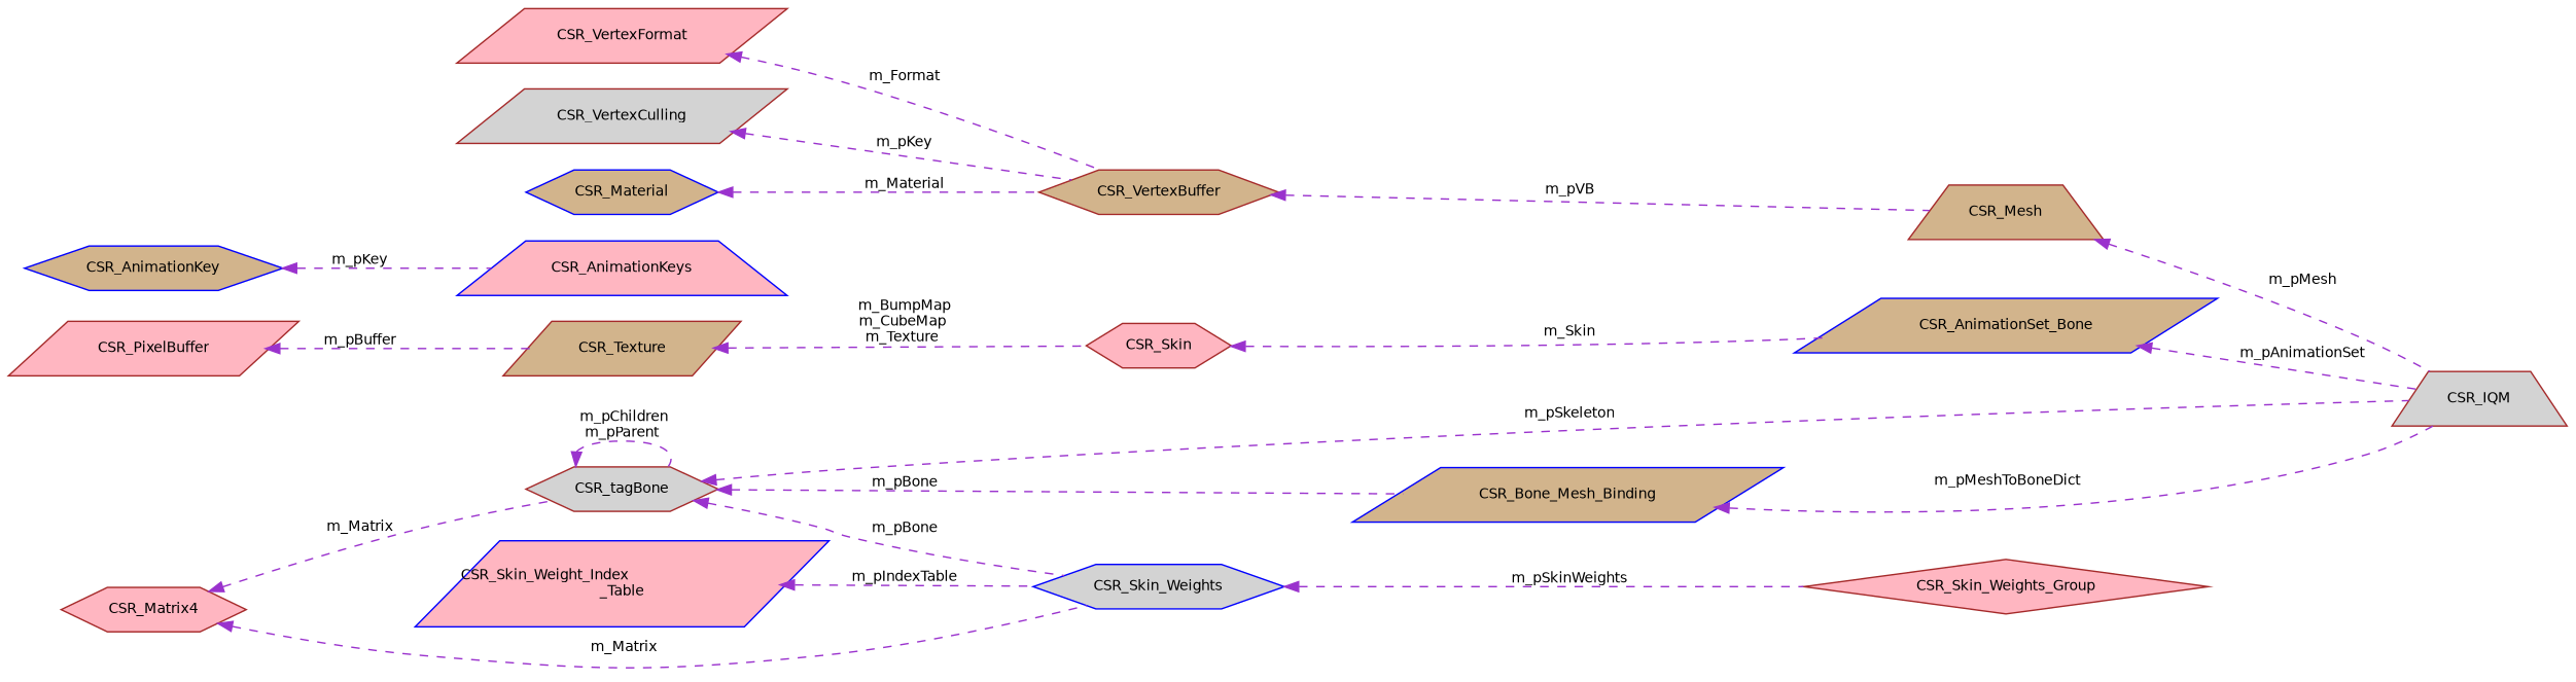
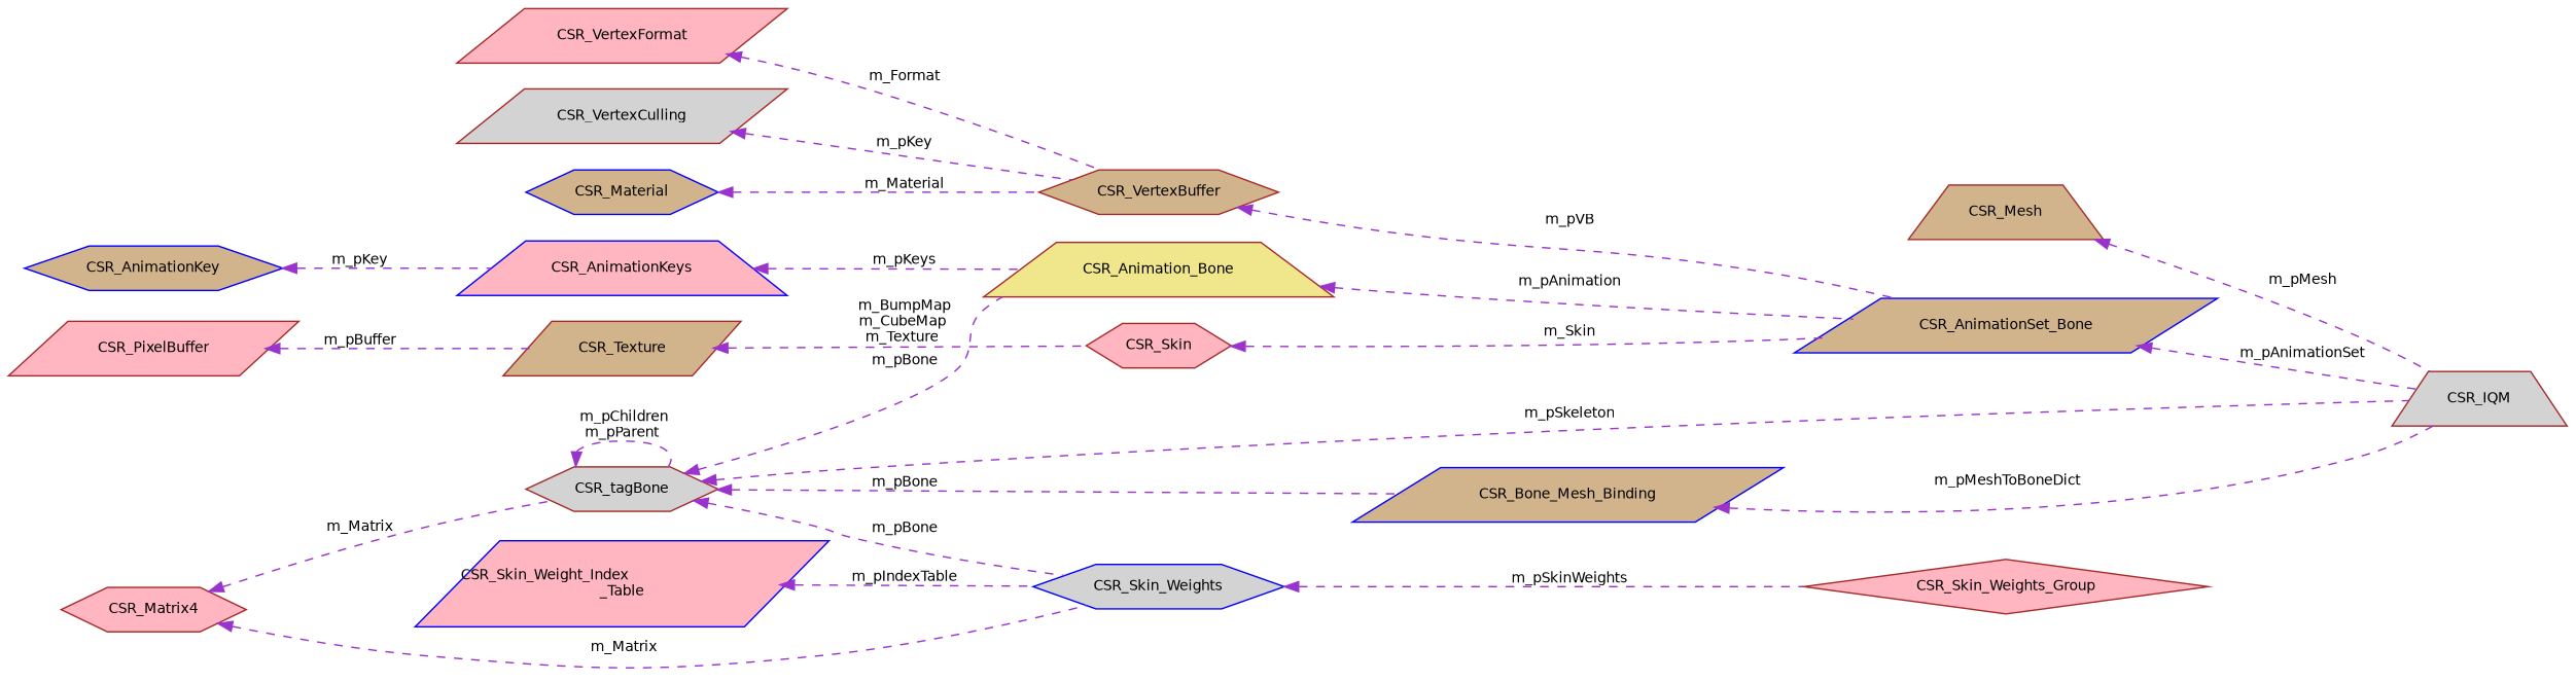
  digraph {
    rankdir=LR
    node [color=brown fillcolor=tan fontname=Helvetica fontsize=10 shape=hexagon style=filled]
    edge [color=darkorchid3 dir=back fontname=Helvetica fontsize=10 labelfontname=Helvetica labelfontsize=10 style=dashed]
    n1 [fillcolor=lightgrey fontcolor=black height=0.2 label=CSR_IQM shape=trapezium width=0.4]
    n2 [height=0.2 label=CSR_Mesh shape=trapezium width=0.4]
    n3 [fillcolor=lightpink height=0.2 label=CSR_Skin width=0.4]
    n4 [color=blue height=0.2 label=CSR_AnimationSet_Bone shape=parallelogram width=0.4]
    n5 [height=0.2 label=CSR_Texture shape=parallelogram width=0.4]
    n6 [fillcolor=lightpink height=0.2 label=CSR_PixelBuffer shape=parallelogram width=0.4]
    n7 [height=0.2 label=CSR_VertexBuffer width=0.4]
    n8 [fillcolor=lightpink height=0.2 label=CSR_VertexFormat shape=parallelogram width=0.4]
    n9 [fillcolor=lightgrey height=0.2 label=CSR_VertexCulling shape=parallelogram width=0.4]
    n10 [color=blue height=0.2 label=CSR_Material width=0.4]
    n11 [fillcolor=lightpink height=0.2 label=CSR_Skin_Weights_Group shape=diamond width=0.4]
    n12 [color=blue fillcolor=lightgrey height=0.2 label=CSR_Skin_Weights width=0.4]
    n13 [fillcolor=lightgrey height=0.2 label=CSR_tagBone width=0.4]
    n14 [color=blue height=0.2 label=CSR_Bone_Mesh_Binding shape=parallelogram width=0.4]
+   n15 [fillcolor=khaki height=0.2 label=CSR_Animation_Bone shape=trapezium width=0.4]
    n16 [fillcolor=lightpink height=0.2 label=CSR_Matrix4 width=0.4]
    n17 [color=blue fillcolor=lightpink height=0.2 label="CSR_Skin_Weight_Index\l_Table" shape=parallelogram width=0.4]
    n18 [color=blue fillcolor=lightpink height=0.2 label=CSR_AnimationKeys shape=trapezium width=0.4]
    n19 [color=blue height=0.2 label=CSR_AnimationKey width=0.4]
    n2 -> n1 [label=" m_pMesh"]
    n3 -> n4 [label=" m_Skin"]
    n4 -> n1 [label=" m_pAnimationSet"]
    n5 -> n3 [label=" m_BumpMap\nm_CubeMap\nm_Texture"]
    n6 -> n5 [label=" m_pBuffer"]
-   n7 -> n2 [label=" m_pVB"]
+   n7 -> n4 [label=" m_pVB"]
    n8 -> n7 [label=" m_Format"]
    n9 -> n7 [label=" m_pKey"]
    n10 -> n7 [label=" m_Material"]
    n12 -> n11 [label=" m_pSkinWeights"]
    n13 -> n1 [label=" m_pSkeleton"]
    n13 -> n12 [label=" m_pBone"]
    n13 -> n13 [label=" m_pChildren\nm_pParent"]
    n13 -> n14 [label=" m_pBone"]
+   n13 -> n15 [label=" m_pBone"]
    n14 -> n1 [label=" m_pMeshToBoneDict"]
+   n15 -> n4 [label=" m_pAnimation"]
    n16 -> n12 [label=" m_Matrix"]
    n16 -> n13 [label=" m_Matrix"]
    n17 -> n12 [label=" m_pIndexTable"]
+   n18 -> n15 [label=" m_pKeys"]
    n19 -> n18 [label=" m_pKey"]
  }
